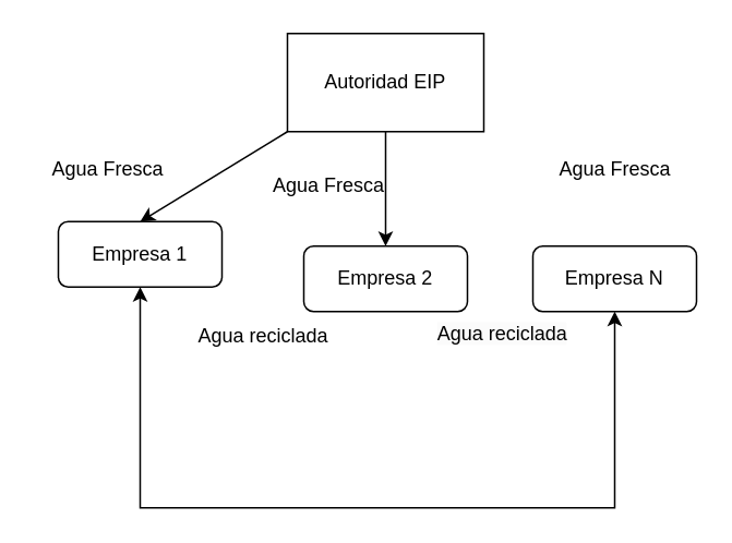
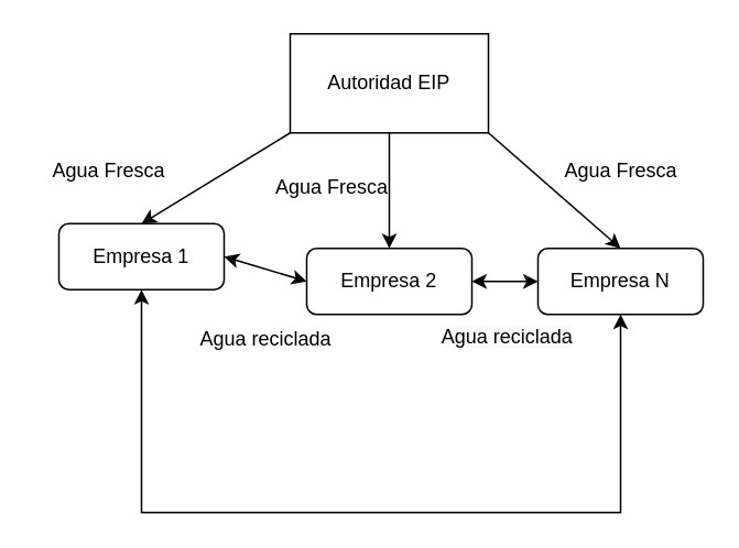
  <mxCell id="0" />
  <mxCell id="1" parent="0" />
  <mxCell id="2" value="Autoridad EIP" style="rounded=0;whiteSpace=wrap;html=1;" vertex="1" parent="1"><mxGeometry x="175" y="20" width="120" height="60" as="geometry" /></mxCell>
  <mxCell id="3" value="Empresa 1" style="rounded=1;whiteSpace=wrap;html=1;" vertex="1" parent="1"><mxGeometry x="35" y="135" width="100" height="40" as="geometry" /></mxCell>
  <mxCell id="4" value="" style="endArrow=classic;html=1;rounded=0;exitX=0;exitY=1;exitDx=0;exitDy=0;entryX=0.5;entryY=0;entryDx=0;entryDy=0;" edge="1" parent="1" source="2" target="3"><mxGeometry width="50" height="50" relative="1" as="geometry"><mxPoint x="205" y="190" as="sourcePoint" /><mxPoint x="255" y="140" as="targetPoint" /></mxGeometry></mxCell>
  <mxCell id="5" value="Agua Fresca" style="text;html=1;align=center;verticalAlign=middle;resizable=0;points=[];autosize=1;strokeColor=none;fillColor=none;" vertex="1" parent="1"><mxGeometry x="20" y="88" width="90" height="30" as="geometry" /></mxCell>
  <mxCell id="6" value="Empresa 2" style="rounded=1;whiteSpace=wrap;html=1;" vertex="1" parent="1"><mxGeometry x="185" y="150" width="100" height="40" as="geometry" /></mxCell>
  <mxCell id="7" value="" style="endArrow=classic;html=1;rounded=0;exitX=0.5;exitY=1;exitDx=0;exitDy=0;entryX=0.5;entryY=0;entryDx=0;entryDy=0;" edge="1" parent="1" source="2" target="6"><mxGeometry width="50" height="50" relative="1" as="geometry"><mxPoint x="185" y="90" as="sourcePoint" /><mxPoint x="75" y="160" as="targetPoint" /></mxGeometry></mxCell>
  <mxCell id="8" value="Empresa N" style="rounded=1;whiteSpace=wrap;html=1;" vertex="1" parent="1"><mxGeometry x="325" y="150" width="100" height="40" as="geometry" /></mxCell>
+ <mxCell id="9" value="" style="endArrow=classic;html=1;rounded=0;exitX=1;exitY=1;exitDx=0;exitDy=0;entryX=0.5;entryY=0;entryDx=0;entryDy=0;" edge="1" parent="1" source="2" target="8"><mxGeometry width="50" height="50" relative="1" as="geometry"><mxPoint x="245" y="90" as="sourcePoint" /><mxPoint x="245" y="160" as="targetPoint" /></mxGeometry></mxCell>
+ <mxCell id="10" value="" style="endArrow=classic;startArrow=classic;html=1;rounded=0;exitX=1;exitY=0.5;exitDx=0;exitDy=0;entryX=0;entryY=0.5;entryDx=0;entryDy=0;" edge="1" parent="1" source="3" target="6"><mxGeometry width="50" height="50" relative="1" as="geometry"><mxPoint x="205" y="190" as="sourcePoint" /><mxPoint x="255" y="140" as="targetPoint" /></mxGeometry></mxCell>
+ <mxCell id="11" value="" style="endArrow=classic;startArrow=classic;html=1;rounded=0;entryX=0;entryY=0.5;entryDx=0;entryDy=0;exitX=1;exitY=0.5;exitDx=0;exitDy=0;" edge="1" parent="1" source="6" target="8"><mxGeometry width="50" height="50" relative="1" as="geometry"><mxPoint x="205" y="190" as="sourcePoint" /><mxPoint x="255" y="140" as="targetPoint" /></mxGeometry></mxCell>
  <mxCell id="12" value="Agua Fresca" style="text;html=1;align=center;verticalAlign=middle;resizable=0;points=[];autosize=1;strokeColor=none;fillColor=none;" vertex="1" parent="1"><mxGeometry x="155" y="98" width="90" height="30" as="geometry" /></mxCell>
  <mxCell id="13" value="Agua Fresca" style="text;html=1;align=center;verticalAlign=middle;resizable=0;points=[];autosize=1;strokeColor=none;fillColor=none;" vertex="1" parent="1"><mxGeometry x="330" y="88" width="90" height="30" as="geometry" /></mxCell>
  <mxCell id="14" value="Agua reciclada" style="text;html=1;align=center;verticalAlign=middle;resizable=0;points=[];autosize=1;strokeColor=none;fillColor=none;" vertex="1" parent="1"><mxGeometry x="110" y="190" width="100" height="30" as="geometry" /></mxCell>
  <mxCell id="15" value="&lt;span style=&quot;color: rgb(0, 0, 0); font-family: Helvetica; font-size: 12px; font-style: normal; font-variant-ligatures: normal; font-variant-caps: normal; font-weight: 400; letter-spacing: normal; orphans: 2; text-align: center; text-indent: 0px; text-transform: none; widows: 2; word-spacing: 0px; -webkit-text-stroke-width: 0px; white-space: nowrap; background-color: rgb(251, 251, 251); text-decoration-thickness: initial; text-decoration-style: initial; text-decoration-color: initial; display: inline !important; float: none;&quot;&gt;Agua reciclada&lt;/span&gt;" style="text;whiteSpace=wrap;html=1;" vertex="1" parent="1"><mxGeometry x="265" y="190" width="110" height="40" as="geometry" /></mxCell>
  <mxCell id="16" value="" style="endArrow=classic;startArrow=classic;html=1;rounded=0;entryX=1;entryY=0;entryDx=0;entryDy=0;exitX=0.5;exitY=1;exitDx=0;exitDy=0;" edge="1" parent="1" source="3" target="15"><mxGeometry width="50" height="50" relative="1" as="geometry"><mxPoint x="205" y="190" as="sourcePoint" /><mxPoint x="255" y="140" as="targetPoint" /><Array as="points"><mxPoint x="85" y="310" /><mxPoint x="235" y="310" /><mxPoint x="375" y="310" /></Array></mxGeometry></mxCell>
